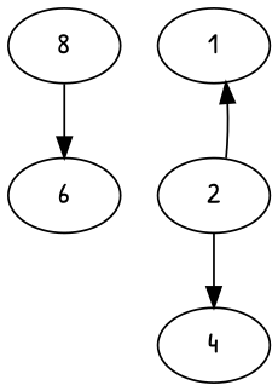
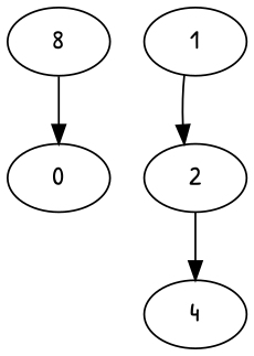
  digraph {
    fontname="Patrick Hand"
    node [fontname="Patrick Hand" intval="rawMaterials=2,workerQueue=0,machineQueue=0,finishedProducts=0" vloc="<Idle,Ready,Waiting>"]
    edge [fontname="Patrick Hand"]
-   0 [zone="(6<=workerTime<=10 && 6<=machineTime<=10 && 6<=qcTime<=10 && workerTime==machineTime && workerTime==qcTime && machineTime==qcTime)" label=6]
+   0 [zone="(6<=workerTime<=10 && 6<=machineTime<=10 && 6<=qcTime<=10 && workerTime==machineTime && workerTime==qcTime && machineTime==qcTime)"]
    1 [initial=true intval="rawMaterials=3,workerQueue=0,machineQueue=0,finishedProducts=0" zone="(workerTime==0 && machineTime==0 && qcTime==0 && workerTime==machineTime && workerTime==qcTime && machineTime==qcTime)"]
    2 [vloc="<Preparing,Ready,Waiting>" zone="(0<=workerTime<=5 && 0<=machineTime<=5 && 0<=qcTime<=5 && workerTime==machineTime && workerTime==qcTime && machineTime==qcTime)"]
    4 [intval="rawMaterials=2,workerQueue=1,machineQueue=0,finishedProducts=0" vloc="<Waiting,Ready,Waiting>" zone="(3<=workerTime<=5 && 3<=machineTime<=5 && 3<=qcTime<=5 && workerTime==machineTime && workerTime==qcTime && machineTime==qcTime)"]
    n5 [label=8 vloc="<Waiting,Ready,Waiting>" zone="(6<=workerTime<=8 && 6<=machineTime<=8 && 6<=qcTime<=8 && workerTime==machineTime && workerTime==qcTime && machineTime==qcTime)"]
-   2 -> 1 [vedge="<worker@startWork>"]
+   1 -> 2 [vedge="<worker@startWork>"]
    2 -> 4 [vedge="<worker@finishPrep>"]
    n5 -> 0 [vedge="<worker@machineProcess>"]
  }
